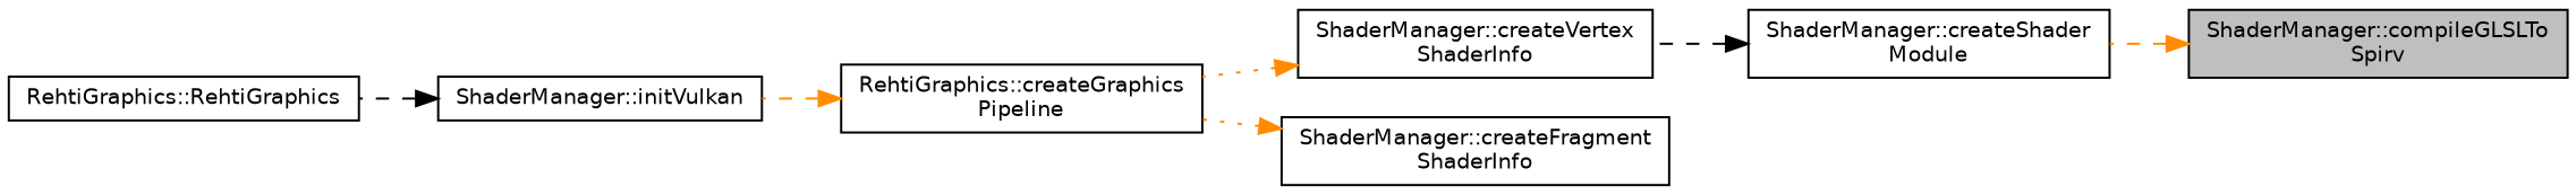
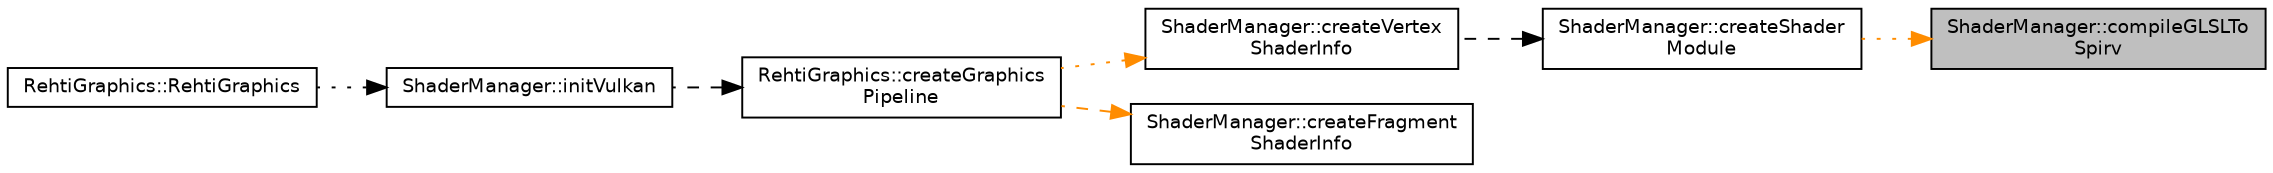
  digraph {
    rankdir=RL
    node [color=black fillcolor=white fontname=Helvetica fontsize=10 shape=record style=filled]
    edge [color=darkorange dir=back fontname=Helvetica fontsize=10 labelfontname=Helvetica labelfontsize=10 style=dotted]
    n1 [fillcolor=grey75 fontcolor=black height=0.2 label="ShaderManager::compileGLSLTo\lSpirv" width=0.4]
    n2 [height=0.2 label="ShaderManager::createShader\lModule" width=0.4]
    n3 [height=0.2 label="ShaderManager::createVertex\lShaderInfo" width=0.4]
    n4 [height=0.2 label="ShaderManager::createFragment\lShaderInfo" width=0.4]
    n5 [height=0.2 label="RehtiGraphics::createGraphics\lPipeline" width=0.4]
    n6 [height=0.2 label="ShaderManager::initVulkan" width=0.4]
    n7 [height=0.2 label="RehtiGraphics::RehtiGraphics" width=0.4]
-   n1 -> n2 [style=dashed]
+   n1 -> n2
    n2 -> n3 [color=black style=dashed]
    n3 -> n5
-   n4 -> n5
-   n5 -> n6 [style=dashed]
-   n6 -> n7 [color=black style=dashed]
+   n4 -> n5 [style=dashed]
+   n5 -> n6 [color=black style=dashed]
+   n6 -> n7 [color=black]
  }
